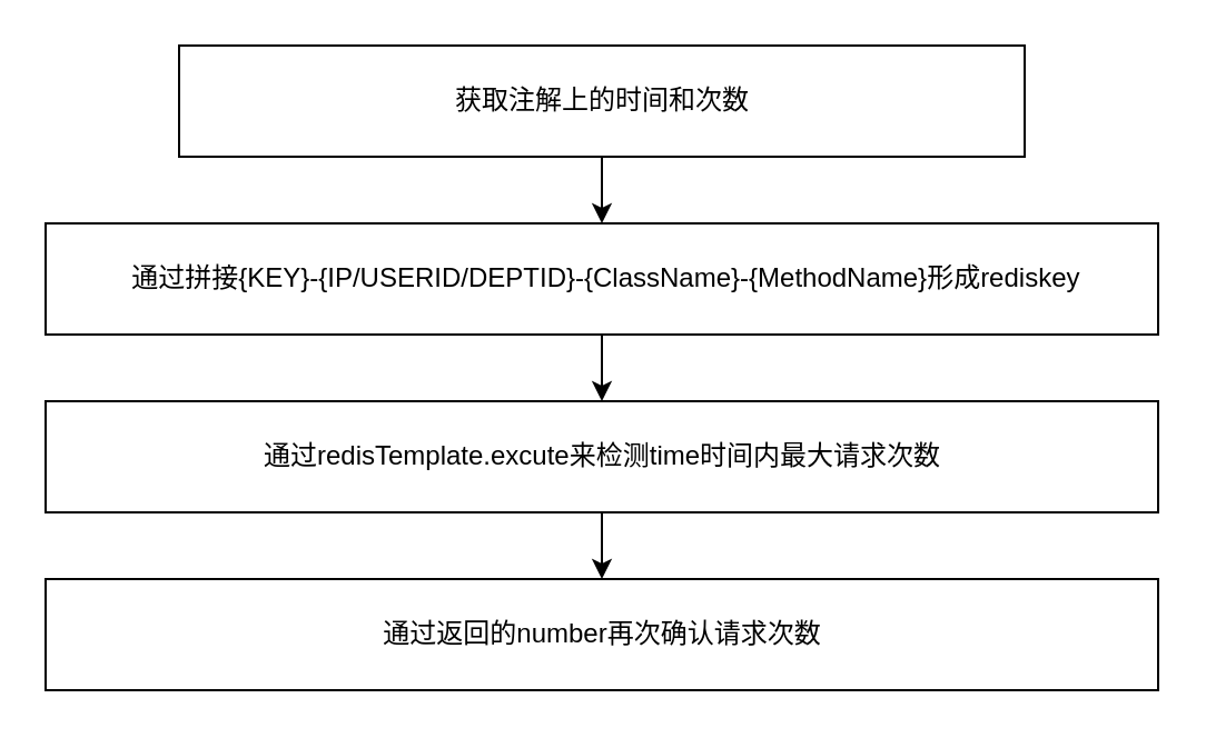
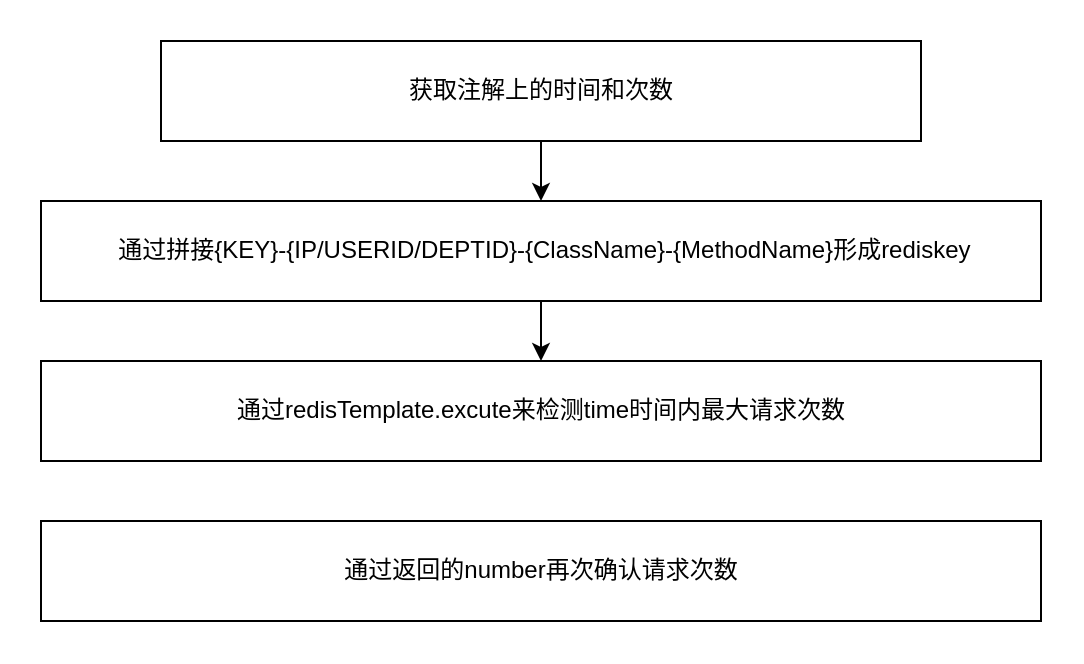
  <mxCell id="0" />
  <mxCell id="1" parent="0" />
  <mxCell id="2" value="" style="edgeStyle=none;html=1;" parent="1" source="3" target="5" edge="1"><mxGeometry relative="1" as="geometry" /></mxCell>
  <mxCell id="3" value="获取注解上的时间和次数" style="html=1;" parent="1" vertex="1"><mxGeometry x="80" y="20" width="380" height="50" as="geometry" /></mxCell>
  <mxCell id="4" value="" style="edgeStyle=none;html=1;" parent="1" source="5" target="7" edge="1"><mxGeometry relative="1" as="geometry" /></mxCell>
  <mxCell id="5" value="&amp;nbsp;通过拼接{KEY}-{IP/USERID/DEPTID}-{ClassName}-{MethodName}形成rediskey" style="html=1;" parent="1" vertex="1"><mxGeometry x="20" y="100" width="500" height="50" as="geometry" /></mxCell>
- <mxCell id="6" value="" style="edgeStyle=none;html=1;" parent="1" source="7" target="8" edge="1"><mxGeometry relative="1" as="geometry" /></mxCell>
  <mxCell id="7" value="通过redisTemplate.excute来检测time时间内最大请求次数" style="html=1;" parent="1" vertex="1"><mxGeometry x="20" y="180" width="500" height="50" as="geometry" /></mxCell>
  <mxCell id="8" value="通过返回的number再次确认请求次数" style="html=1;" parent="1" vertex="1"><mxGeometry x="20" y="260" width="500" height="50" as="geometry" /></mxCell>
